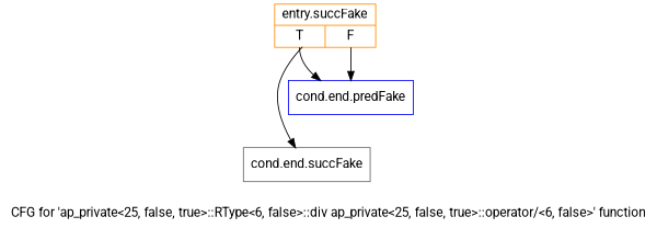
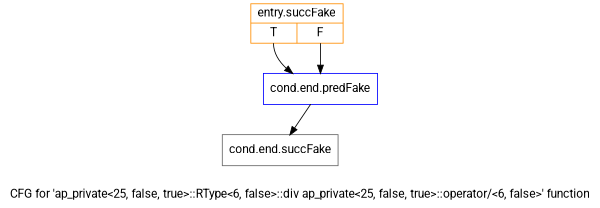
  digraph {
    fontname=Roboto
    label="CFG for 'ap_private\<25, false, true\>::RType\<6, false\>::div ap_private\<25, false, true\>::operator/\<6, false\>' function"
    node [filename="/tools/Xilinx/Vitis_HLS/2022.1/include/etc/ap_private.h" fontname=Roboto linenumber=2616 shape=record]
    edge [execusionnum=0 filename="/tools/Xilinx/Vitis_HLS/2022.1/include/etc/ap_private.h" fontname=Roboto]
    n1 [color=darkorange label="{entry.succFake|{<s0>T|<s1>F}}" linenumber=2617]
    n2 [color=blue label="{cond.end.predFake}"]
    n3 [color=gray40 label="{cond.end.succFake}"]
    n1 -> n2 [tailport=s0]
    n1 -> n2 [tailport=s1]
-   n1 -> n3
+   n2 -> n3
  }
